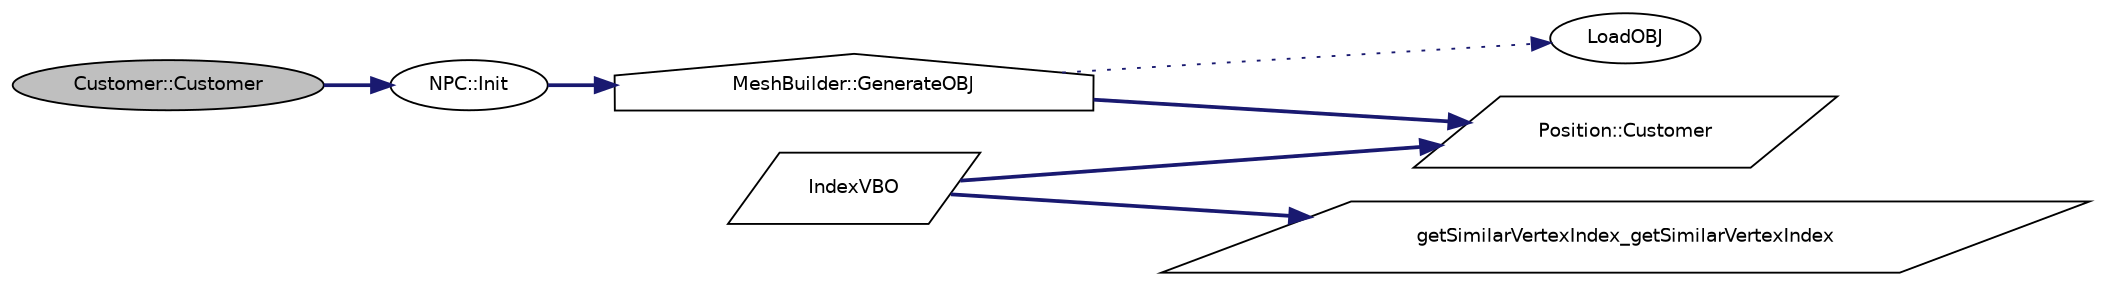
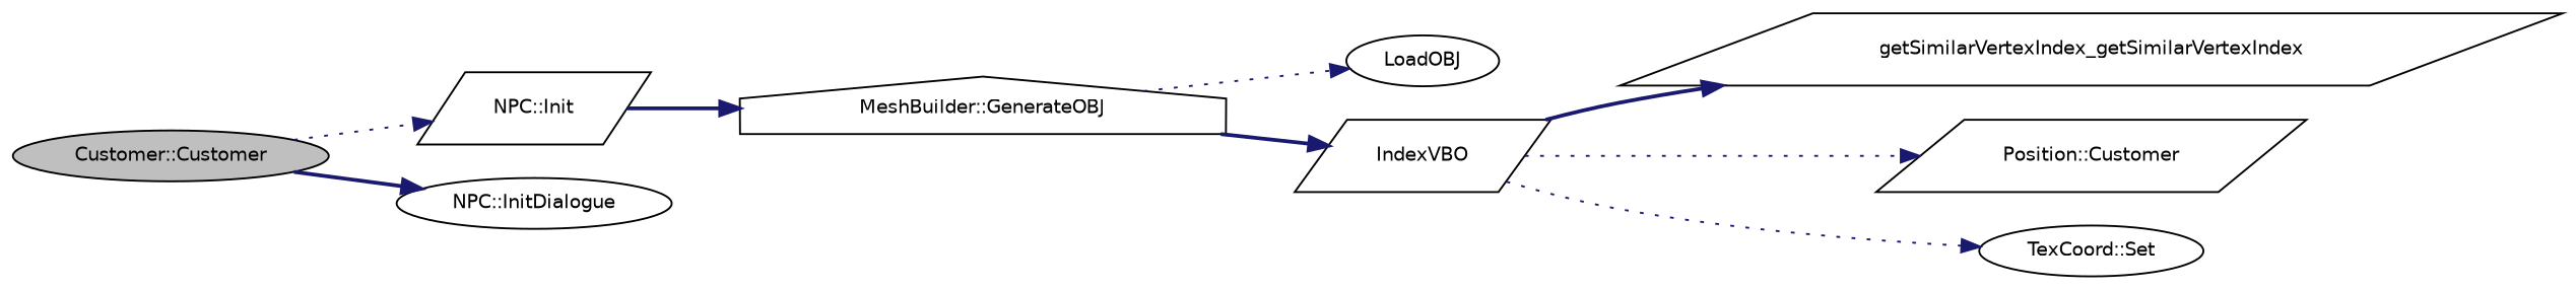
  digraph {
    rankdir=LR
    node [color=black fontname=Helvetica fontsize=10 shape=ellipse]
    edge [color=midnightblue fontname=Helvetica fontsize=10 labelfontname=Helvetica labelfontsize=10 style=bold]
    n1 [fillcolor=grey75 fontcolor=black height=0.2 label="Customer::Customer" style=filled width=0.4]
-   n2 [height=0.2 label="NPC::Init" width=0.4]
+   n2 [height=0.2 label="NPC::Init" shape=parallelogram width=0.4]
+   n3 [height=0.2 label="NPC::InitDialogue" width=0.4]
    n4 [height=0.2 label="MeshBuilder::GenerateOBJ" shape=house width=0.4]
    n5 [height=0.2 label=LoadOBJ width=0.4]
    n6 [height=0.2 label=IndexVBO shape=parallelogram width=0.4]
    n7 [height=0.2 label=getSimilarVertexIndex_getSimilarVertexIndex shape=parallelogram width=0.4]
    n8 [height=0.2 label="Position::Customer" shape=parallelogram width=0.4]
-   n1 -> n2
+   n9 [height=0.2 label="TexCoord::Set" width=0.4]
+   n1 -> n2 [style=dotted]
+   n1 -> n3
    n2 -> n4
    n4 -> n5 [style=dotted]
-   n4 -> n8
+   n4 -> n6
    n6 -> n7
-   n6 -> n8
+   n6 -> n8 [style=dotted]
+   n6 -> n9 [style=dotted]
  }
